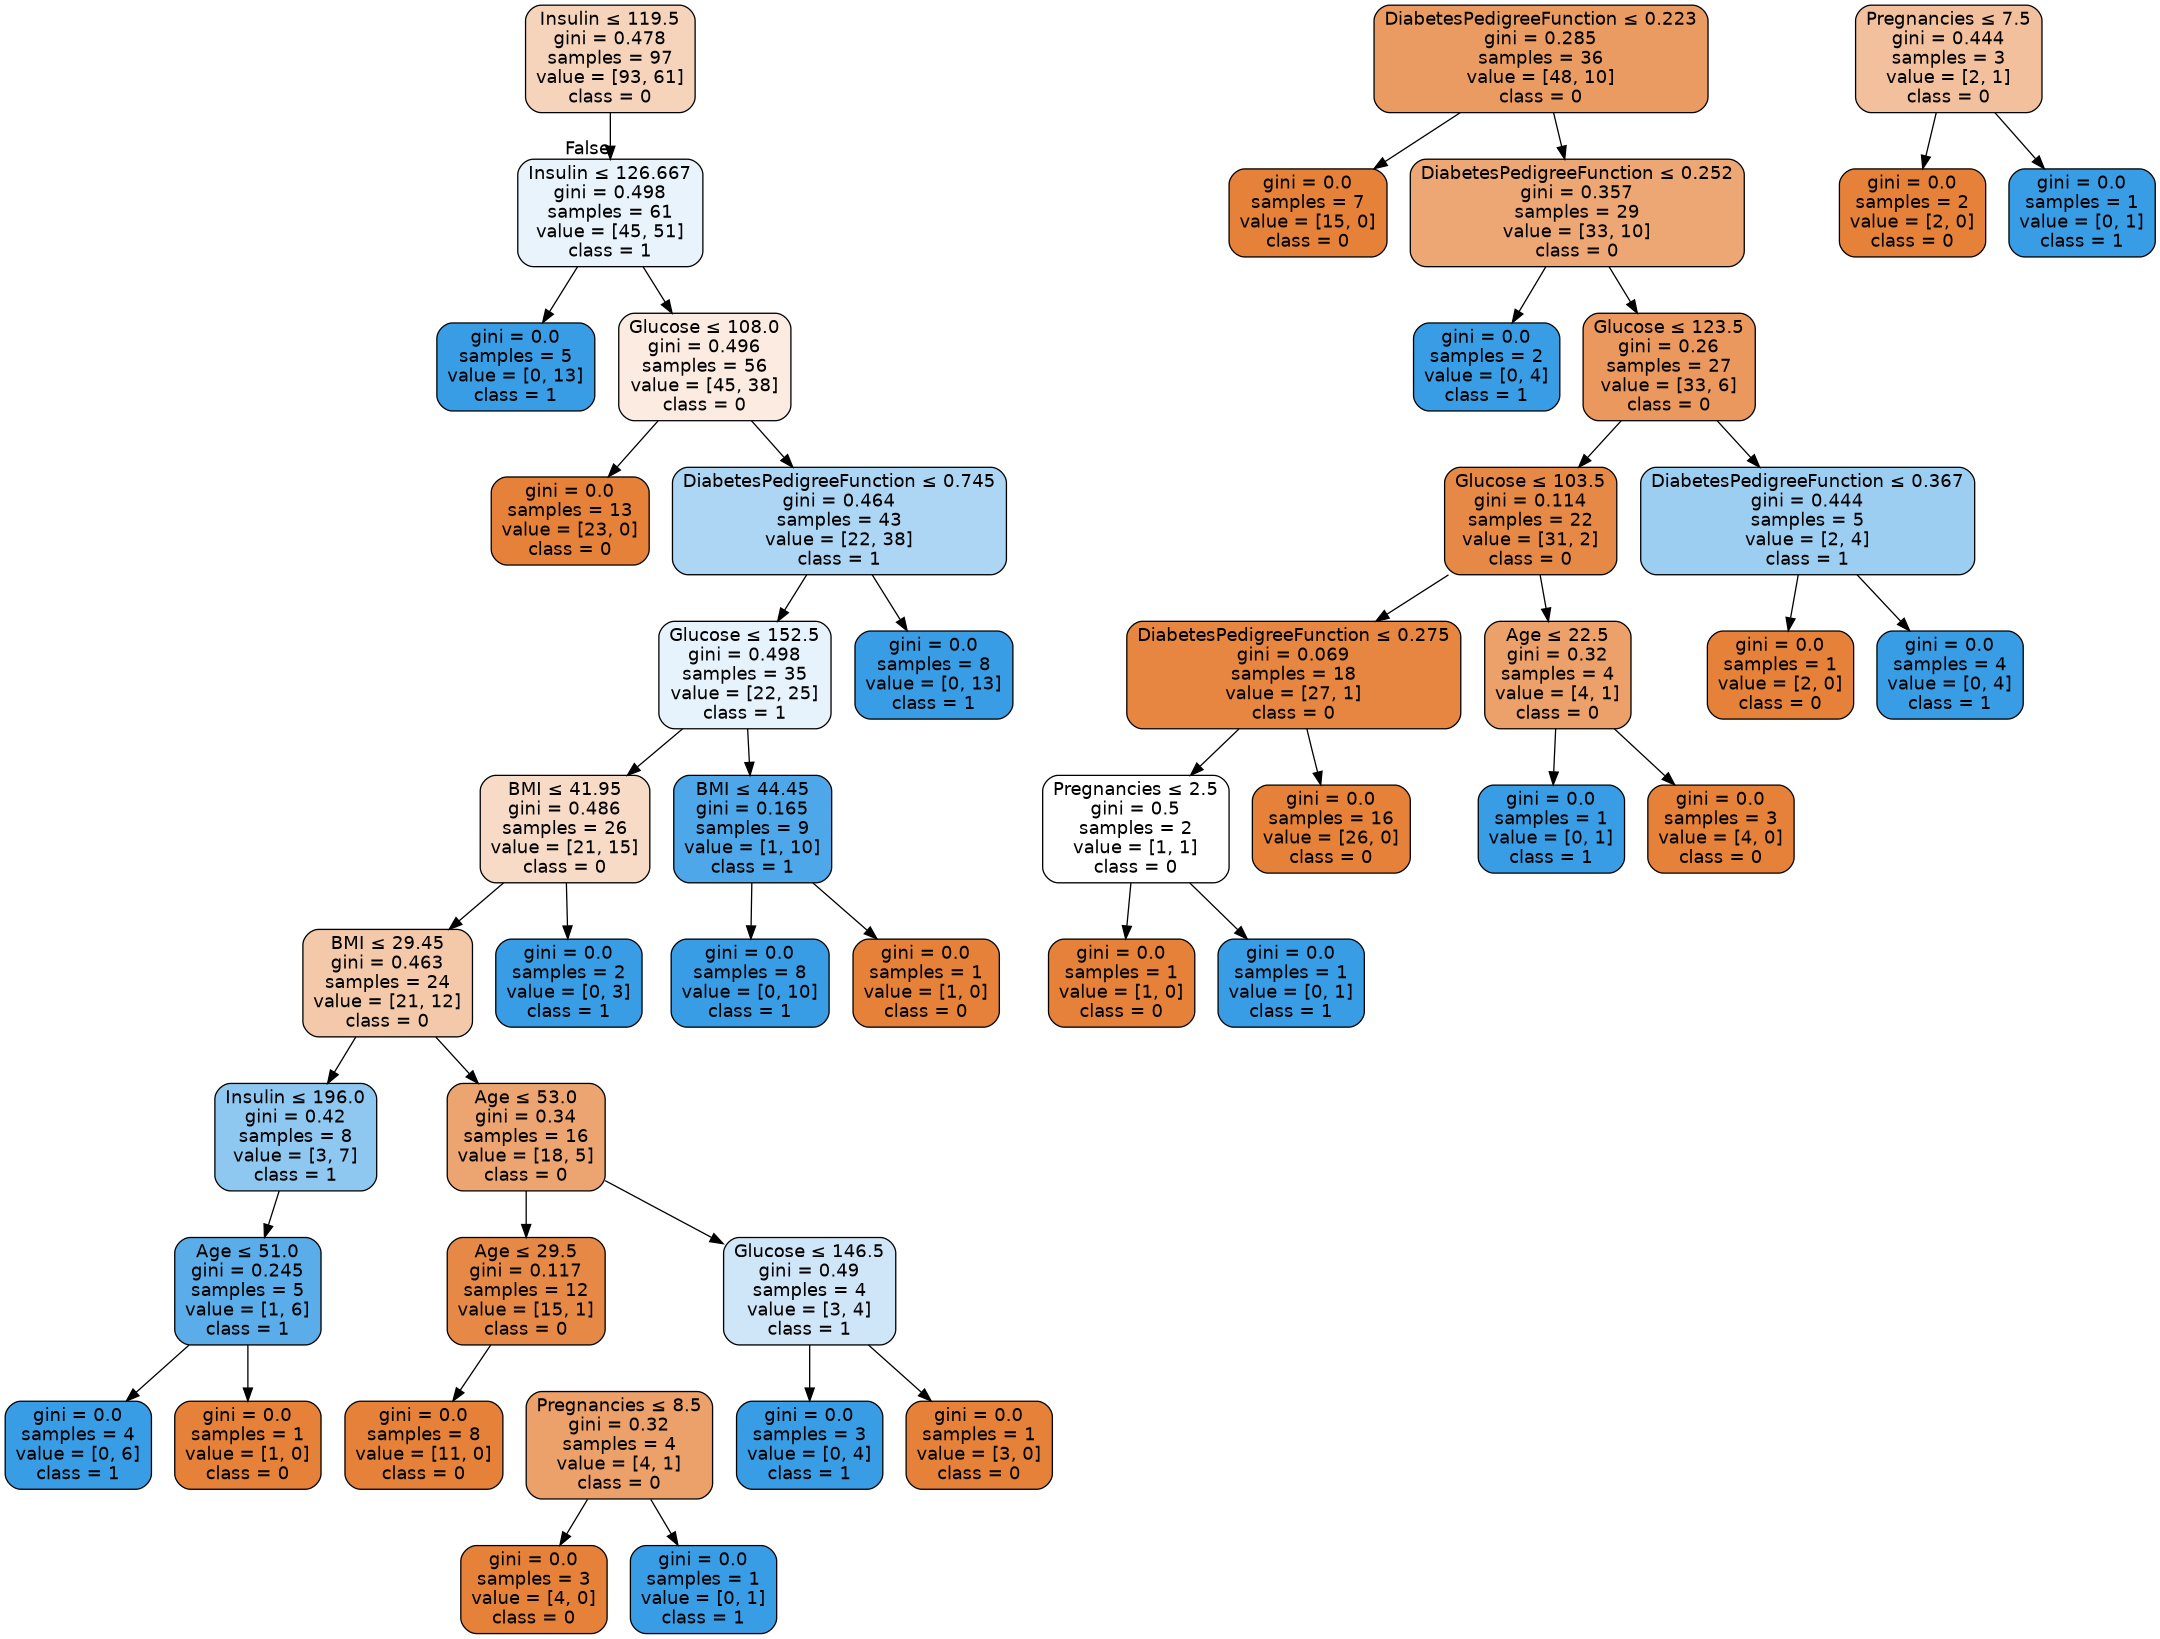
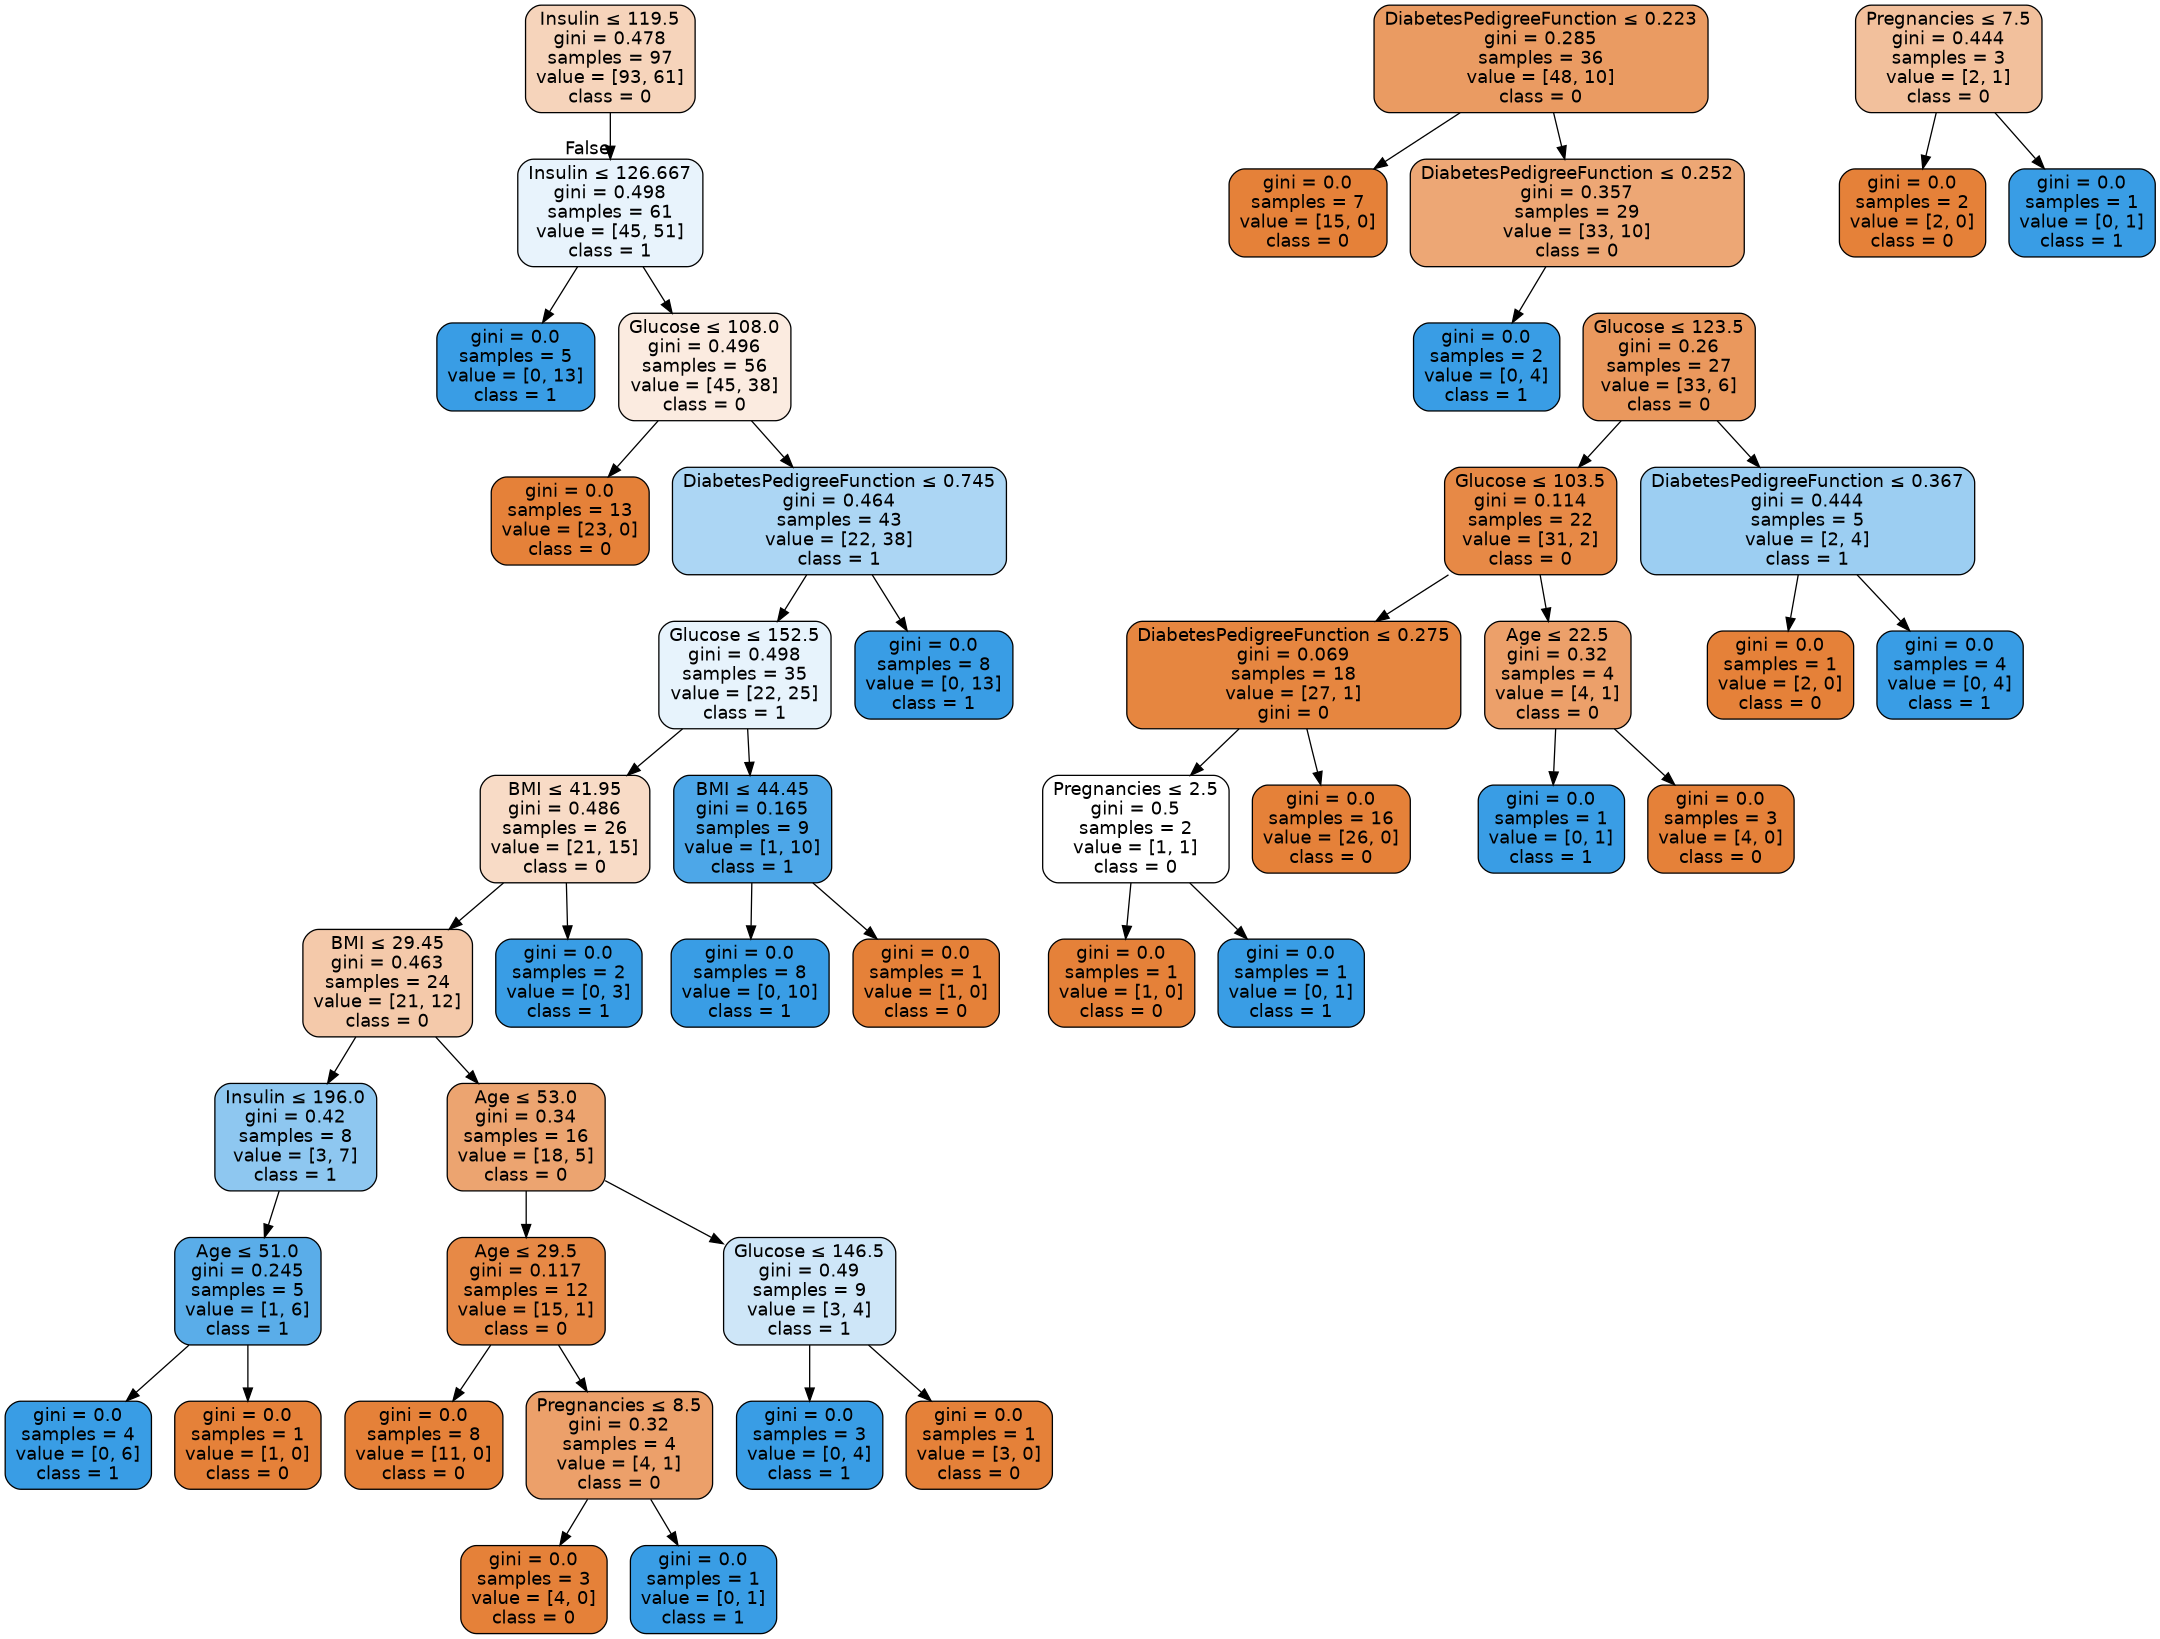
  digraph {
    node [color=black fillcolor="#e58139" fontname=helvetica shape=box style="filled, rounded"]
    edge [fontname=helvetica]
    n1 [fillcolor="#f6d4bb" label=<Insulin &le; 119.5<br/>gini = 0.478<br/>samples = 97<br/>value = [93, 61]<br/>class = 0>]
    n2 [fillcolor="#e8f3fc" label=<Insulin &le; 126.667<br/>gini = 0.498<br/>samples = 61<br/>value = [45, 51]<br/>class = 1>]
    n3 [fillcolor="#ea9b62" label=<DiabetesPedigreeFunction &le; 0.223<br/>gini = 0.285<br/>samples = 36<br/>value = [48, 10]<br/>class = 0>]
    n4 [label=<gini = 0.0<br/>samples = 7<br/>value = [15, 0]<br/>class = 0>]
    n5 [fillcolor="#eda775" label=<DiabetesPedigreeFunction &le; 0.252<br/>gini = 0.357<br/>samples = 29<br/>value = [33, 10]<br/>class = 0>]
    n6 [fillcolor="#399de5" label=<gini = 0.0<br/>samples = 5<br/>value = [0, 13]<br/>class = 1>]
    n7 [fillcolor="#fbebe0" label=<Glucose &le; 108.0<br/>gini = 0.496<br/>samples = 56<br/>value = [45, 38]<br/>class = 0>]
    n8 [fillcolor="#399de5" label=<gini = 0.0<br/>samples = 2<br/>value = [0, 4]<br/>class = 1>]
    n9 [fillcolor="#ea985d" label=<Glucose &le; 123.5<br/>gini = 0.26<br/>samples = 27<br/>value = [33, 6]<br/>class = 0>]
    n10 [fillcolor="#e78946" label=<Glucose &le; 103.5<br/>gini = 0.114<br/>samples = 22<br/>value = [31, 2]<br/>class = 0>]
    n11 [fillcolor="#9ccef2" label=<DiabetesPedigreeFunction &le; 0.367<br/>gini = 0.444<br/>samples = 5<br/>value = [2, 4]<br/>class = 1>]
-   n12 [fillcolor="#e68640" label=<DiabetesPedigreeFunction &le; 0.275<br/>gini = 0.069<br/>samples = 18<br/>value = [27, 1]<br/>class = 0>]
+   n12 [fillcolor="#e68640" label=<DiabetesPedigreeFunction &le; 0.275<br/>gini = 0.069<br/>samples = 18<br/>value = [27, 1]<br/>gini = 0>]
    n13 [fillcolor="#eca06a" label=<Age &le; 22.5<br/>gini = 0.32<br/>samples = 4<br/>value = [4, 1]<br/>class = 0>]
    n14 [label=<gini = 0.0<br/>samples = 1<br/>value = [2, 0]<br/>class = 0>]
    n15 [fillcolor="#399de5" label=<gini = 0.0<br/>samples = 4<br/>value = [0, 4]<br/>class = 1>]
    n16 [fillcolor="#ffffff" label=<Pregnancies &le; 2.5<br/>gini = 0.5<br/>samples = 2<br/>value = [1, 1]<br/>class = 0>]
    n17 [label=<gini = 0.0<br/>samples = 16<br/>value = [26, 0]<br/>class = 0>]
    n18 [fillcolor="#399de5" label=<gini = 0.0<br/>samples = 1<br/>value = [0, 1]<br/>class = 1>]
    n19 [label=<gini = 0.0<br/>samples = 3<br/>value = [4, 0]<br/>class = 0>]
    n20 [label=<gini = 0.0<br/>samples = 1<br/>value = [1, 0]<br/>class = 0>]
    n21 [fillcolor="#399de5" label=<gini = 0.0<br/>samples = 1<br/>value = [0, 1]<br/>class = 1>]
    n22 [label=<gini = 0.0<br/>samples = 13<br/>value = [23, 0]<br/>class = 0>]
    n23 [fillcolor="#acd6f4" label=<DiabetesPedigreeFunction &le; 0.745<br/>gini = 0.464<br/>samples = 43<br/>value = [22, 38]<br/>class = 1>]
    n24 [fillcolor="#e7f3fc" label=<Glucose &le; 152.5<br/>gini = 0.498<br/>samples = 35<br/>value = [22, 25]<br/>class = 1>]
    n25 [fillcolor="#399de5" label=<gini = 0.0<br/>samples = 8<br/>value = [0, 13]<br/>class = 1>]
    n26 [fillcolor="#f8dbc6" label=<BMI &le; 41.95<br/>gini = 0.486<br/>samples = 26<br/>value = [21, 15]<br/>class = 0>]
    n27 [fillcolor="#4da7e8" label=<BMI &le; 44.45<br/>gini = 0.165<br/>samples = 9<br/>value = [1, 10]<br/>class = 1>]
    n28 [fillcolor="#f4c9aa" label=<BMI &le; 29.45<br/>gini = 0.463<br/>samples = 24<br/>value = [21, 12]<br/>class = 0>]
    n29 [fillcolor="#399de5" label=<gini = 0.0<br/>samples = 2<br/>value = [0, 3]<br/>class = 1>]
    n30 [fillcolor="#399de5" label=<gini = 0.0<br/>samples = 8<br/>value = [0, 10]<br/>class = 1>]
    n31 [label=<gini = 0.0<br/>samples = 1<br/>value = [1, 0]<br/>class = 0>]
    n32 [fillcolor="#8ec7f0" label=<Insulin &le; 196.0<br/>gini = 0.42<br/>samples = 8<br/>value = [3, 7]<br/>class = 1>]
    n33 [fillcolor="#eca470" label=<Age &le; 53.0<br/>gini = 0.34<br/>samples = 16<br/>value = [18, 5]<br/>class = 0>]
    n34 [fillcolor="#5aade9" label=<Age &le; 51.0<br/>gini = 0.245<br/>samples = 5<br/>value = [1, 6]<br/>class = 1>]
    n35 [fillcolor="#e78946" label=<Age &le; 29.5<br/>gini = 0.117<br/>samples = 12<br/>value = [15, 1]<br/>class = 0>]
-   n36 [fillcolor="#cee6f8" label=<Glucose &le; 146.5<br/>gini = 0.49<br/>samples = 4<br/>value = [3, 4]<br/>class = 1>]
+   n36 [fillcolor="#cee6f8" label=<Glucose &le; 146.5<br/>gini = 0.49<br/>samples = 9<br/>value = [3, 4]<br/>class = 1>]
    n37 [fillcolor="#399de5" label=<gini = 0.0<br/>samples = 4<br/>value = [0, 6]<br/>class = 1>]
    n38 [label=<gini = 0.0<br/>samples = 1<br/>value = [1, 0]<br/>class = 0>]
    n39 [fillcolor="#f2c09c" label=<Pregnancies &le; 7.5<br/>gini = 0.444<br/>samples = 3<br/>value = [2, 1]<br/>class = 0>]
    n40 [label=<gini = 0.0<br/>samples = 2<br/>value = [2, 0]<br/>class = 0>]
    n41 [fillcolor="#399de5" label=<gini = 0.0<br/>samples = 1<br/>value = [0, 1]<br/>class = 1>]
    n42 [label=<gini = 0.0<br/>samples = 8<br/>value = [11, 0]<br/>class = 0>]
    n43 [fillcolor="#eca06a" label=<Pregnancies &le; 8.5<br/>gini = 0.32<br/>samples = 4<br/>value = [4, 1]<br/>class = 0>]
    n44 [fillcolor="#399de5" label=<gini = 0.0<br/>samples = 3<br/>value = [0, 4]<br/>class = 1>]
    n45 [label=<gini = 0.0<br/>samples = 1<br/>value = [3, 0]<br/>class = 0>]
    n46 [label=<gini = 0.0<br/>samples = 3<br/>value = [4, 0]<br/>class = 0>]
    n47 [fillcolor="#399de5" label=<gini = 0.0<br/>samples = 1<br/>value = [0, 1]<br/>class = 1>]
    n1 -> n2 [headlabel=False labelangle=-45 labeldistance=2.5]
    n2 -> n6
    n2 -> n7
    n3 -> n4
    n3 -> n5
    n5 -> n8
-   n5 -> n9
    n7 -> n22
    n7 -> n23
    n9 -> n10
    n9 -> n11
    n10 -> n12
    n10 -> n13
    n11 -> n14
    n11 -> n15
    n12 -> n16
    n12 -> n17
    n13 -> n18
    n13 -> n19
    n16 -> n20
    n16 -> n21
    n23 -> n24
    n23 -> n25
    n24 -> n26
    n24 -> n27
    n26 -> n28
    n26 -> n29
    n27 -> n30
    n27 -> n31
    n28 -> n32
    n28 -> n33
    n32 -> n34
    n33 -> n35
    n33 -> n36
    n34 -> n37
    n34 -> n38
    n35 -> n42
+   n35 -> n43
    n36 -> n44
    n36 -> n45
    n39 -> n40
    n39 -> n41
    n43 -> n46
    n43 -> n47
  }
